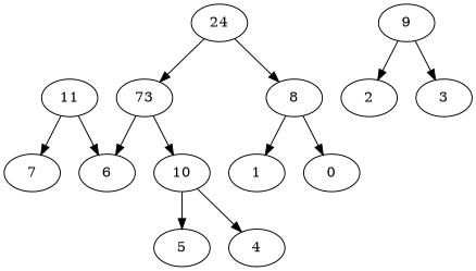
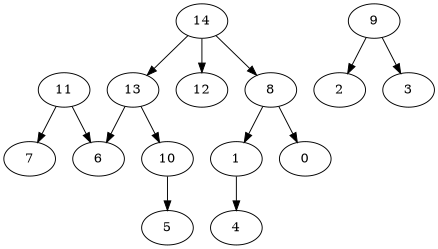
  digraph {
    8
    0
    1
    9
    2
    3
    10
    4
    5
    11
    6
    7
-   13 [label=73]
-   14 [label=24]
+   13
+   14
+   12
    8 -> 0
    8 -> 1
    9 -> 2
    9 -> 3
-   10 -> 4
+   1 -> 4
    10 -> 5
    11 -> 6
    11 -> 7
    13 -> 10
    13 -> 6
    14 -> 8
    14 -> 13
+   14 -> 12
  }
